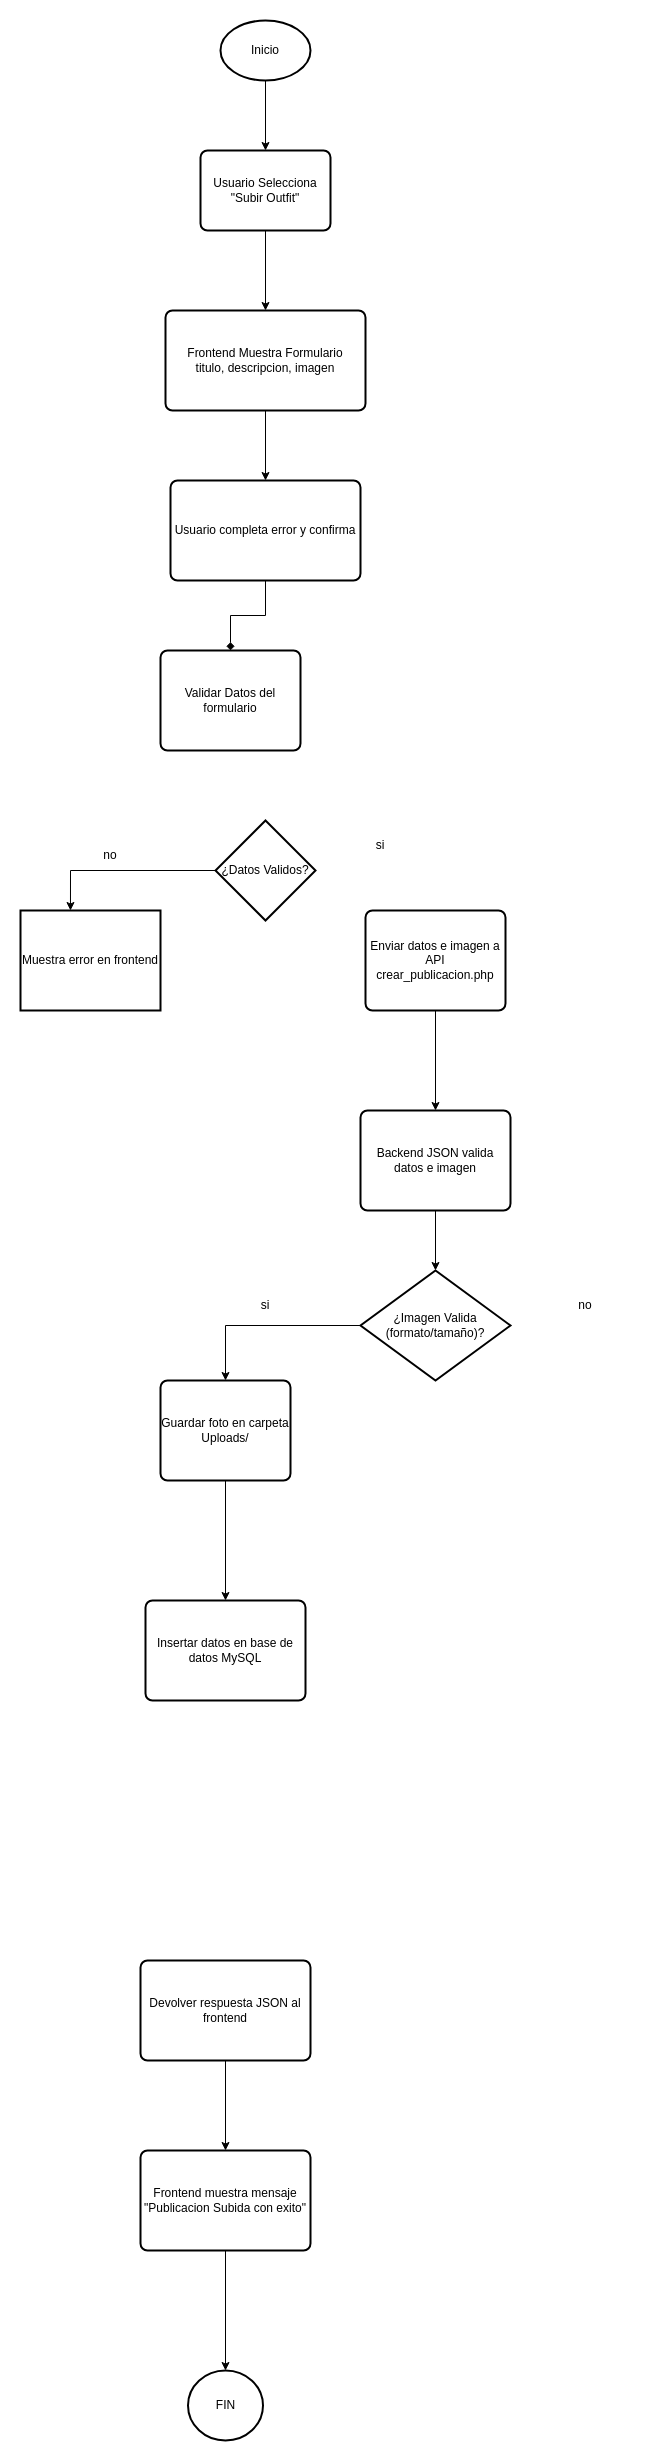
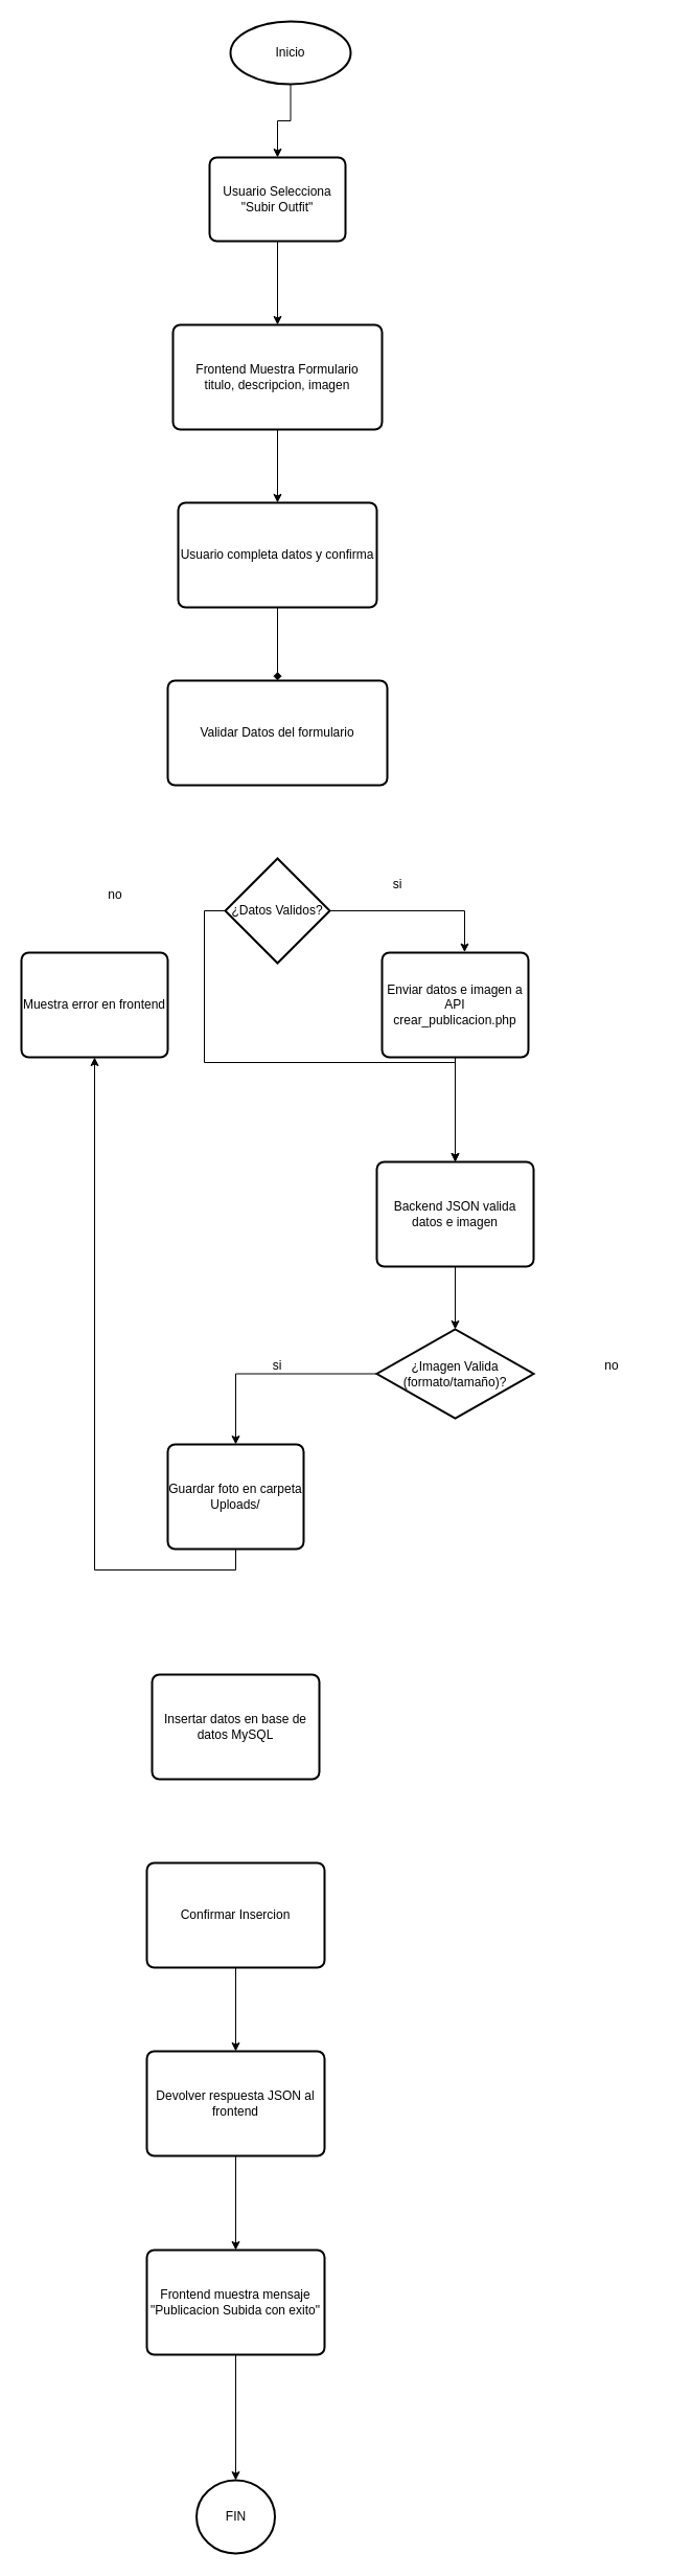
  <mxCell id="0" />
  <mxCell id="1" parent="0" />
  <mxCell id="2" style="edgeStyle=orthogonalEdgeStyle;rounded=0;orthogonalLoop=1;jettySize=auto;html=1;exitX=0.5;exitY=1;exitDx=0;exitDy=0;exitPerimeter=0;" edge="1" parent="1" source="3" target="5"><mxGeometry relative="1" as="geometry" /></mxCell>
- <mxCell id="3" value="Inicio" style="strokeWidth=2;html=1;shape=mxgraph.flowchart.start_2;whiteSpace=wrap;" vertex="1" parent="1"><mxGeometry x="220" y="20" width="90" height="60" as="geometry" /></mxCell>
+ <mxCell id="3" value="Inicio" style="strokeWidth=2;html=1;shape=mxgraph.flowchart.start_2;whiteSpace=wrap;" vertex="1" parent="1"><mxGeometry x="220" y="20" width="115" height="60" as="geometry" /></mxCell>
  <mxCell id="4" style="edgeStyle=orthogonalEdgeStyle;rounded=0;orthogonalLoop=1;jettySize=auto;html=1;exitX=0.5;exitY=1;exitDx=0;exitDy=0;entryX=0.5;entryY=0;entryDx=0;entryDy=0;" edge="1" parent="1" source="5" target="7"><mxGeometry relative="1" as="geometry" /></mxCell>
  <mxCell id="5" value="&lt;div&gt;Usuario Selecciona&lt;/div&gt;&quot;Subir Outfit&quot;" style="rounded=1;whiteSpace=wrap;html=1;absoluteArcSize=1;arcSize=14;strokeWidth=2;" vertex="1" parent="1"><mxGeometry x="200" y="150" width="130" height="80" as="geometry" /></mxCell>
  <mxCell id="6" style="edgeStyle=orthogonalEdgeStyle;rounded=0;orthogonalLoop=1;jettySize=auto;html=1;exitX=0.5;exitY=1;exitDx=0;exitDy=0;entryX=0.5;entryY=0;entryDx=0;entryDy=0;" edge="1" parent="1" source="7" target="9"><mxGeometry relative="1" as="geometry" /></mxCell>
  <mxCell id="7" value="Frontend Muestra Formulario&lt;div&gt;titulo, descripcion, imagen&lt;/div&gt;" style="rounded=1;whiteSpace=wrap;html=1;absoluteArcSize=1;arcSize=14;strokeWidth=2;" vertex="1" parent="1"><mxGeometry x="165" y="310" width="200" height="100" as="geometry" /></mxCell>
  <mxCell id="8" style="edgeStyle=orthogonalEdgeStyle;rounded=0;orthogonalLoop=1;jettySize=auto;html=1;exitX=0.5;exitY=1;exitDx=0;exitDy=0;entryX=0.5;entryY=0;entryDx=0;entryDy=0;endArrow=diamond;" edge="1" parent="1" source="9" target="10"><mxGeometry relative="1" as="geometry" /></mxCell>
- <mxCell id="9" value="Usuario completa error y confirma" style="rounded=1;whiteSpace=wrap;html=1;absoluteArcSize=1;arcSize=14;strokeWidth=2;" vertex="1" parent="1"><mxGeometry x="170" y="480" width="190" height="100" as="geometry" /></mxCell>
- <mxCell id="10" value="Validar Datos del formulario" style="rounded=1;whiteSpace=wrap;html=1;absoluteArcSize=1;arcSize=14;strokeWidth=2;" vertex="1" parent="1"><mxGeometry x="160" y="650" width="140" height="100" as="geometry" /></mxCell>
- <mxCell id="11" style="edgeStyle=orthogonalEdgeStyle;rounded=0;orthogonalLoop=1;jettySize=auto;html=1;exitX=0;exitY=0.5;exitDx=0;exitDy=0;exitPerimeter=0;entryX=0.357;entryY=0;entryDx=0;entryDy=0;entryPerimeter=0;" edge="1" parent="1" source="12" target="13"><mxGeometry relative="1" as="geometry"><mxPoint x="110" y="870" as="targetPoint" /></mxGeometry></mxCell>
+ <mxCell id="9" value="Usuario completa datos y confirma" style="rounded=1;whiteSpace=wrap;html=1;absoluteArcSize=1;arcSize=14;strokeWidth=2;" vertex="1" parent="1"><mxGeometry x="170" y="480" width="190" height="100" as="geometry" /></mxCell>
+ <mxCell id="10" value="Validar Datos del formulario" style="rounded=1;whiteSpace=wrap;html=1;absoluteArcSize=1;arcSize=14;strokeWidth=2;" vertex="1" parent="1"><mxGeometry x="160" y="650" width="210" height="100" as="geometry" /></mxCell>
+ <mxCell id="11" style="edgeStyle=orthogonalEdgeStyle;rounded=0;orthogonalLoop=1;jettySize=auto;html=1;exitX=0;exitY=0.5;exitDx=0;exitDy=0;exitPerimeter=0;" edge="1" parent="1" source="12" target="20"><mxGeometry relative="1" as="geometry"><mxPoint x="110" y="870" as="targetPoint" /></mxGeometry></mxCell>
  <mxCell id="12" value="¿Datos Validos?" style="strokeWidth=2;html=1;shape=mxgraph.flowchart.decision;whiteSpace=wrap;" vertex="1" parent="1"><mxGeometry x="215" y="820" width="100" height="100" as="geometry" /></mxCell>
- <mxCell id="13" value="Muestra error en frontend" style="whiteSpace=wrap;html=1;absoluteArcSize=1;arcSize=14;strokeWidth=2;rounded=0;" vertex="1" parent="1"><mxGeometry x="20" y="910" width="140" height="100" as="geometry" /></mxCell>
+ <mxCell id="13" value="Muestra error en frontend" style="rounded=1;whiteSpace=wrap;html=1;absoluteArcSize=1;arcSize=14;strokeWidth=2;" vertex="1" parent="1"><mxGeometry x="20" y="910" width="140" height="100" as="geometry" /></mxCell>
  <mxCell id="14" value="no" style="text;html=1;align=center;verticalAlign=middle;whiteSpace=wrap;rounded=0;" vertex="1" parent="1"><mxGeometry x="80" y="840" width="60" height="30" as="geometry" /></mxCell>
  <mxCell id="15" style="edgeStyle=orthogonalEdgeStyle;rounded=0;orthogonalLoop=1;jettySize=auto;html=1;exitX=0.5;exitY=1;exitDx=0;exitDy=0;" edge="1" parent="1" source="16" target="20"><mxGeometry relative="1" as="geometry" /></mxCell>
  <mxCell id="16" value="Enviar datos e imagen a API crear_publicacion.php" style="rounded=1;whiteSpace=wrap;html=1;absoluteArcSize=1;arcSize=14;strokeWidth=2;" vertex="1" parent="1"><mxGeometry x="365" y="910" width="140" height="100" as="geometry" /></mxCell>
+ <mxCell id="17" style="edgeStyle=orthogonalEdgeStyle;rounded=0;orthogonalLoop=1;jettySize=auto;html=1;exitX=1;exitY=0.5;exitDx=0;exitDy=0;exitPerimeter=0;entryX=0.564;entryY=-0.004;entryDx=0;entryDy=0;entryPerimeter=0;" edge="1" parent="1" source="12" target="16"><mxGeometry relative="1" as="geometry" /></mxCell>
  <mxCell id="18" value="si" style="text;html=1;align=center;verticalAlign=middle;whiteSpace=wrap;rounded=0;" vertex="1" parent="1"><mxGeometry x="350" y="830" width="60" height="30" as="geometry" /></mxCell>
  <mxCell id="19" style="edgeStyle=orthogonalEdgeStyle;rounded=0;orthogonalLoop=1;jettySize=auto;html=1;exitX=0.5;exitY=1;exitDx=0;exitDy=0;" edge="1" parent="1" source="20" target="22"><mxGeometry relative="1" as="geometry" /></mxCell>
  <mxCell id="20" value="Backend JSON valida datos e imagen" style="rounded=1;whiteSpace=wrap;html=1;absoluteArcSize=1;arcSize=14;strokeWidth=2;" vertex="1" parent="1"><mxGeometry x="360" y="1110" width="150" height="100" as="geometry" /></mxCell>
  <mxCell id="21" style="edgeStyle=orthogonalEdgeStyle;rounded=0;orthogonalLoop=1;jettySize=auto;html=1;exitX=0;exitY=0.5;exitDx=0;exitDy=0;exitPerimeter=0;entryX=0.5;entryY=0;entryDx=0;entryDy=0;" edge="1" parent="1" source="22" target="24"><mxGeometry relative="1" as="geometry" /></mxCell>
- <mxCell id="22" value="¿Imagen Valida&lt;div&gt;(formato/tamaño)?&lt;/div&gt;" style="strokeWidth=2;html=1;shape=mxgraph.flowchart.decision;whiteSpace=wrap;" vertex="1" parent="1"><mxGeometry x="360" y="1270" width="150" height="110" as="geometry" /></mxCell>
- <mxCell id="23" style="edgeStyle=orthogonalEdgeStyle;rounded=0;orthogonalLoop=1;jettySize=auto;html=1;exitX=0.5;exitY=1;exitDx=0;exitDy=0;" edge="1" parent="1" source="24" target="27"><mxGeometry relative="1" as="geometry" /></mxCell>
+ <mxCell id="22" value="¿Imagen Valida&lt;div&gt;(formato/tamaño)?&lt;/div&gt;" style="strokeWidth=2;html=1;shape=mxgraph.flowchart.decision;whiteSpace=wrap;" vertex="1" parent="1"><mxGeometry x="360" y="1270" width="150" height="85" as="geometry" /></mxCell>
+ <mxCell id="23" style="edgeStyle=orthogonalEdgeStyle;rounded=0;orthogonalLoop=1;jettySize=auto;html=1;exitX=0.5;exitY=1;exitDx=0;exitDy=0;" edge="1" parent="1" source="24" target="13"><mxGeometry relative="1" as="geometry" /></mxCell>
  <mxCell id="24" value="Guardar foto en carpeta Uploads/" style="rounded=1;whiteSpace=wrap;html=1;absoluteArcSize=1;arcSize=14;strokeWidth=2;" vertex="1" parent="1"><mxGeometry x="160" y="1380" width="130" height="100" as="geometry" /></mxCell>
  <mxCell id="25" value="no" style="text;html=1;align=center;verticalAlign=middle;whiteSpace=wrap;rounded=0;" vertex="1" parent="1"><mxGeometry x="530" y="1290" width="110" height="30" as="geometry" /></mxCell>
  <mxCell id="26" value="si" style="text;html=1;align=center;verticalAlign=middle;whiteSpace=wrap;rounded=0;" vertex="1" parent="1"><mxGeometry x="210" y="1290" width="110" height="30" as="geometry" /></mxCell>
  <mxCell id="27" value="Insertar datos en base de datos MySQL" style="rounded=1;whiteSpace=wrap;html=1;absoluteArcSize=1;arcSize=14;strokeWidth=2;" vertex="1" parent="1"><mxGeometry x="145" y="1600" width="160" height="100" as="geometry" /></mxCell>
+ <mxCell id="28" style="edgeStyle=orthogonalEdgeStyle;rounded=0;orthogonalLoop=1;jettySize=auto;html=1;exitX=0.5;exitY=1;exitDx=0;exitDy=0;entryX=0.5;entryY=0;entryDx=0;entryDy=0;" edge="1" parent="1" source="29" target="31"><mxGeometry relative="1" as="geometry" /></mxCell>
+ <mxCell id="29" value="Confirmar Insercion" style="rounded=1;whiteSpace=wrap;html=1;absoluteArcSize=1;arcSize=14;strokeWidth=2;" vertex="1" parent="1"><mxGeometry x="140" y="1780" width="170" height="100" as="geometry" /></mxCell>
  <mxCell id="30" style="edgeStyle=orthogonalEdgeStyle;rounded=0;orthogonalLoop=1;jettySize=auto;html=1;exitX=0.5;exitY=1;exitDx=0;exitDy=0;" edge="1" parent="1" source="31" target="32"><mxGeometry relative="1" as="geometry" /></mxCell>
  <mxCell id="31" value="Devolver respuesta JSON al frontend" style="rounded=1;whiteSpace=wrap;html=1;absoluteArcSize=1;arcSize=14;strokeWidth=2;" vertex="1" parent="1"><mxGeometry x="140" y="1960" width="170" height="100" as="geometry" /></mxCell>
  <mxCell id="32" value="Frontend muestra mensaje &quot;Publicacion Subida con exito&quot;" style="rounded=1;whiteSpace=wrap;html=1;absoluteArcSize=1;arcSize=14;strokeWidth=2;" vertex="1" parent="1"><mxGeometry x="140" y="2150" width="170" height="100" as="geometry" /></mxCell>
  <mxCell id="33" value="FIN" style="strokeWidth=2;html=1;shape=mxgraph.flowchart.start_2;whiteSpace=wrap;" vertex="1" parent="1"><mxGeometry x="187.5" y="2370" width="75" height="70" as="geometry" /></mxCell>
  <mxCell id="34" style="edgeStyle=orthogonalEdgeStyle;rounded=0;orthogonalLoop=1;jettySize=auto;html=1;exitX=0.5;exitY=1;exitDx=0;exitDy=0;entryX=0.5;entryY=0;entryDx=0;entryDy=0;entryPerimeter=0;" edge="1" parent="1" source="32" target="33"><mxGeometry relative="1" as="geometry" /></mxCell>
